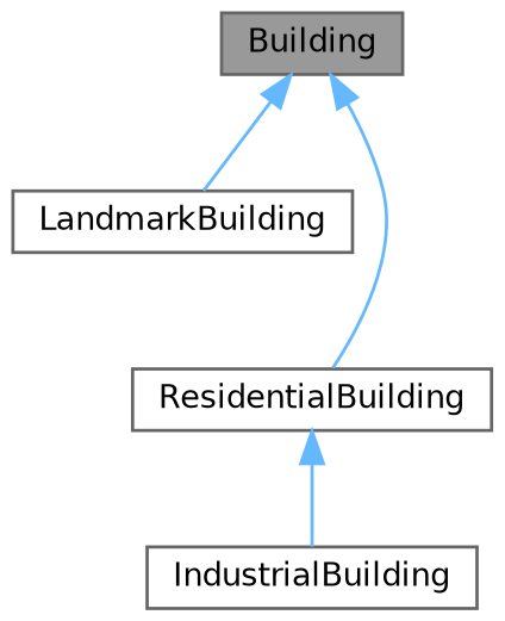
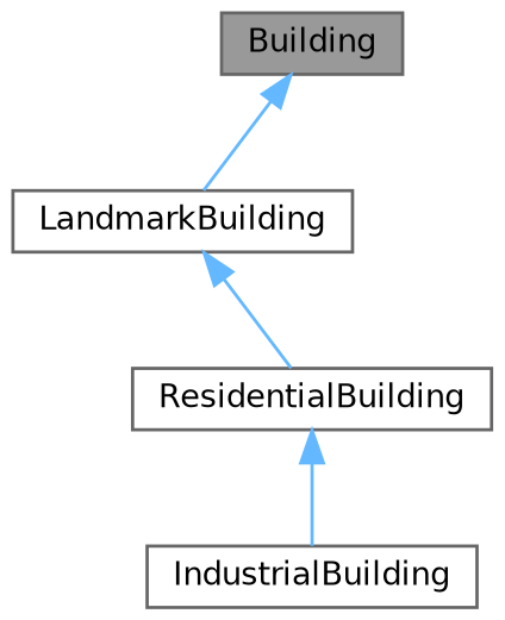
  digraph {
    node [color=gray40 fillcolor=white fontname=Helvetica fontsize=10 shape=box style=filled]
    edge [color=steelblue1 dir=back fontname=Helvetica fontsize=10 labelfontname=Helvetica labelfontsize=10 style=solid]
    n1 [fillcolor=grey60 fontcolor=black height=0.2 label=Building width=0.4]
    n2 [height=0.2 label=LandmarkBuilding width=0.4]
    n3 [height=0.2 label=ResidentialBuilding width=0.4]
    n4 [height=0.2 label=IndustrialBuilding width=0.4]
    n1 -> n2
-   n1 -> n3
+   n2 -> n3
    n3 -> n4
  }
